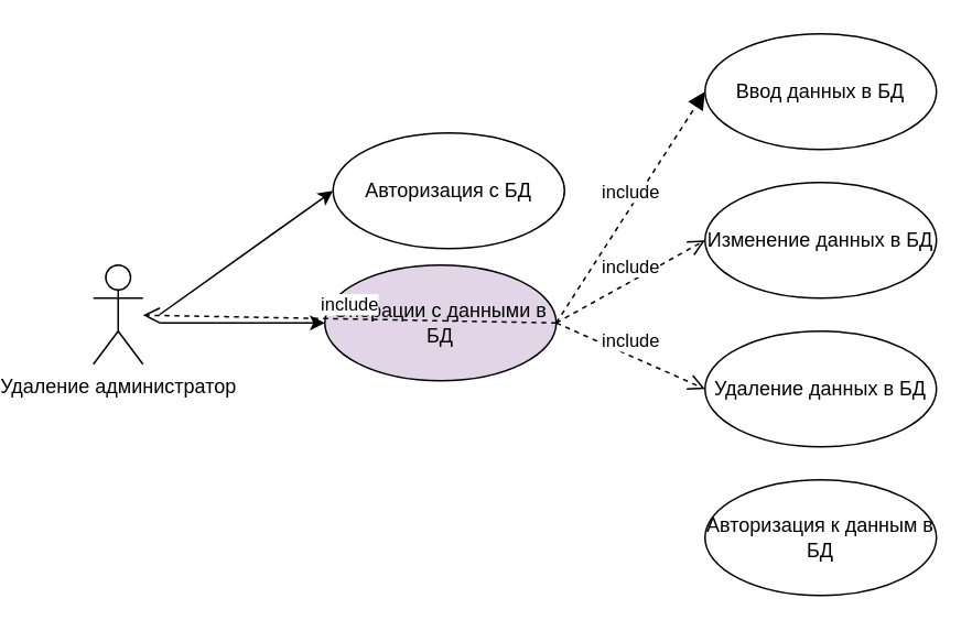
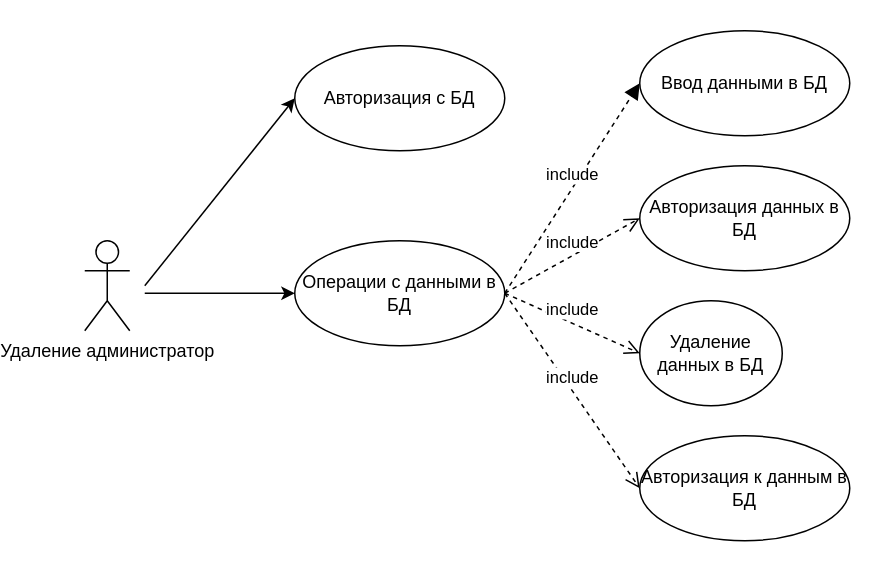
  <mxCell id="0" />
  <mxCell id="1" parent="0" />
  <mxCell id="2" value="Удаление администратор" style="shape=umlActor;verticalLabelPosition=bottom;labelBackgroundColor=#ffffff;verticalAlign=top;html=1;" parent="1" vertex="1"><mxGeometry x="20" y="160" width="30" height="60" as="geometry" /></mxCell>
- <mxCell id="3" value="Операции с данными в БД" style="ellipse;whiteSpace=wrap;html=1;fillColor=#e1d5e7;" vertex="1" parent="1"><mxGeometry x="160" y="160" width="140" height="70" as="geometry" /></mxCell>
- <mxCell id="4" value="Ввод данных в БД" style="ellipse;whiteSpace=wrap;html=1;" vertex="1" parent="1"><mxGeometry x="390" y="20" width="140" height="70" as="geometry" /></mxCell>
- <mxCell id="5" value="Изменение данных в БД" style="ellipse;whiteSpace=wrap;html=1;" vertex="1" parent="1"><mxGeometry x="390" y="110" width="140" height="70" as="geometry" /></mxCell>
- <mxCell id="6" value="Удаление данных в БД" style="ellipse;whiteSpace=wrap;html=1;" vertex="1" parent="1"><mxGeometry x="390" y="200" width="140" height="70" as="geometry" /></mxCell>
+ <mxCell id="3" value="Операции с данными в БД" style="ellipse;whiteSpace=wrap;html=1;" vertex="1" parent="1"><mxGeometry x="160" y="160" width="140" height="70" as="geometry" /></mxCell>
+ <mxCell id="4" value="Ввод данными в БД" style="ellipse;whiteSpace=wrap;html=1;" vertex="1" parent="1"><mxGeometry x="390" y="20" width="140" height="70" as="geometry" /></mxCell>
+ <mxCell id="5" value="Авторизация данных в БД" style="ellipse;whiteSpace=wrap;html=1;" vertex="1" parent="1"><mxGeometry x="390" y="110" width="140" height="70" as="geometry" /></mxCell>
+ <mxCell id="6" value="Удаление данных в БД" style="ellipse;whiteSpace=wrap;html=1;" vertex="1" parent="1"><mxGeometry x="390" y="200" width="95" height="70" as="geometry" /></mxCell>
  <mxCell id="7" value="Авторизация к данным в БД" style="ellipse;whiteSpace=wrap;html=1;" vertex="1" parent="1"><mxGeometry x="390" y="290" width="140" height="70" as="geometry" /></mxCell>
  <mxCell id="8" value="" style="endArrow=classic;html=1;entryX=0;entryY=0.5;entryDx=0;entryDy=0;" edge="1" parent="1" target="3"><mxGeometry width="50" height="50" relative="1" as="geometry"><mxPoint x="60" y="195" as="sourcePoint" /><mxPoint x="130" y="50" as="targetPoint" /></mxGeometry></mxCell>
  <mxCell id="9" value="include" style="html=1;verticalAlign=bottom;endArrow=block;dashed=1;endSize=8;entryX=0;entryY=0.5;entryDx=0;entryDy=0;exitX=1;exitY=0.5;exitDx=0;exitDy=0;" edge="1" parent="1" source="3" target="4"><mxGeometry relative="1" as="geometry"><mxPoint x="190" y="120" as="sourcePoint" /><mxPoint x="290" y="60" as="targetPoint" /></mxGeometry></mxCell>
  <mxCell id="10" value="include" style="html=1;verticalAlign=bottom;endArrow=open;dashed=1;endSize=8;entryX=0;entryY=0.5;entryDx=0;entryDy=0;exitX=1;exitY=0.5;exitDx=0;exitDy=0;" edge="1" parent="1" source="3" target="5"><mxGeometry relative="1" as="geometry"><mxPoint x="330" y="205" as="sourcePoint" /><mxPoint x="400" y="65" as="targetPoint" /></mxGeometry></mxCell>
  <mxCell id="11" value="include" style="html=1;verticalAlign=bottom;endArrow=open;dashed=1;endSize=8;entryX=0;entryY=0.5;entryDx=0;entryDy=0;exitX=1;exitY=0.5;exitDx=0;exitDy=0;" edge="1" parent="1" source="3" target="6"><mxGeometry relative="1" as="geometry"><mxPoint x="360" y="200" as="sourcePoint" /><mxPoint x="410" y="75" as="targetPoint" /></mxGeometry></mxCell>
- <mxCell id="12" value="include" style="html=1;verticalAlign=bottom;endArrow=open;dashed=1;endSize=8;exitX=1;exitY=0.5;exitDx=0;exitDy=0;" edge="1" parent="1" source="3" target="2"><mxGeometry relative="1" as="geometry"><mxPoint x="320" y="240" as="sourcePoint" /><mxPoint x="420" y="85" as="targetPoint" /></mxGeometry></mxCell>
- <mxCell id="13" value="Авторизация с БД" style="ellipse;whiteSpace=wrap;html=1;" vertex="1" parent="1"><mxGeometry x="165" y="80" width="140" height="70" as="geometry" /></mxCell>
+ <mxCell id="12" value="include" style="html=1;verticalAlign=bottom;endArrow=open;dashed=1;endSize=8;entryX=0;entryY=0.5;entryDx=0;entryDy=0;exitX=1;exitY=0.5;exitDx=0;exitDy=0;" edge="1" parent="1" source="3" target="7"><mxGeometry relative="1" as="geometry"><mxPoint x="320" y="240" as="sourcePoint" /><mxPoint x="420" y="85" as="targetPoint" /></mxGeometry></mxCell>
+ <mxCell id="13" value="Авторизация с БД" style="ellipse;whiteSpace=wrap;html=1;" vertex="1" parent="1"><mxGeometry x="160" y="30" width="140" height="70" as="geometry" /></mxCell>
  <mxCell id="14" value="" style="endArrow=classic;html=1;entryX=0;entryY=0.5;entryDx=0;entryDy=0;" edge="1" parent="1" target="13"><mxGeometry width="50" height="50" relative="1" as="geometry"><mxPoint x="60" y="190" as="sourcePoint" /><mxPoint x="170" y="205" as="targetPoint" /></mxGeometry></mxCell>
